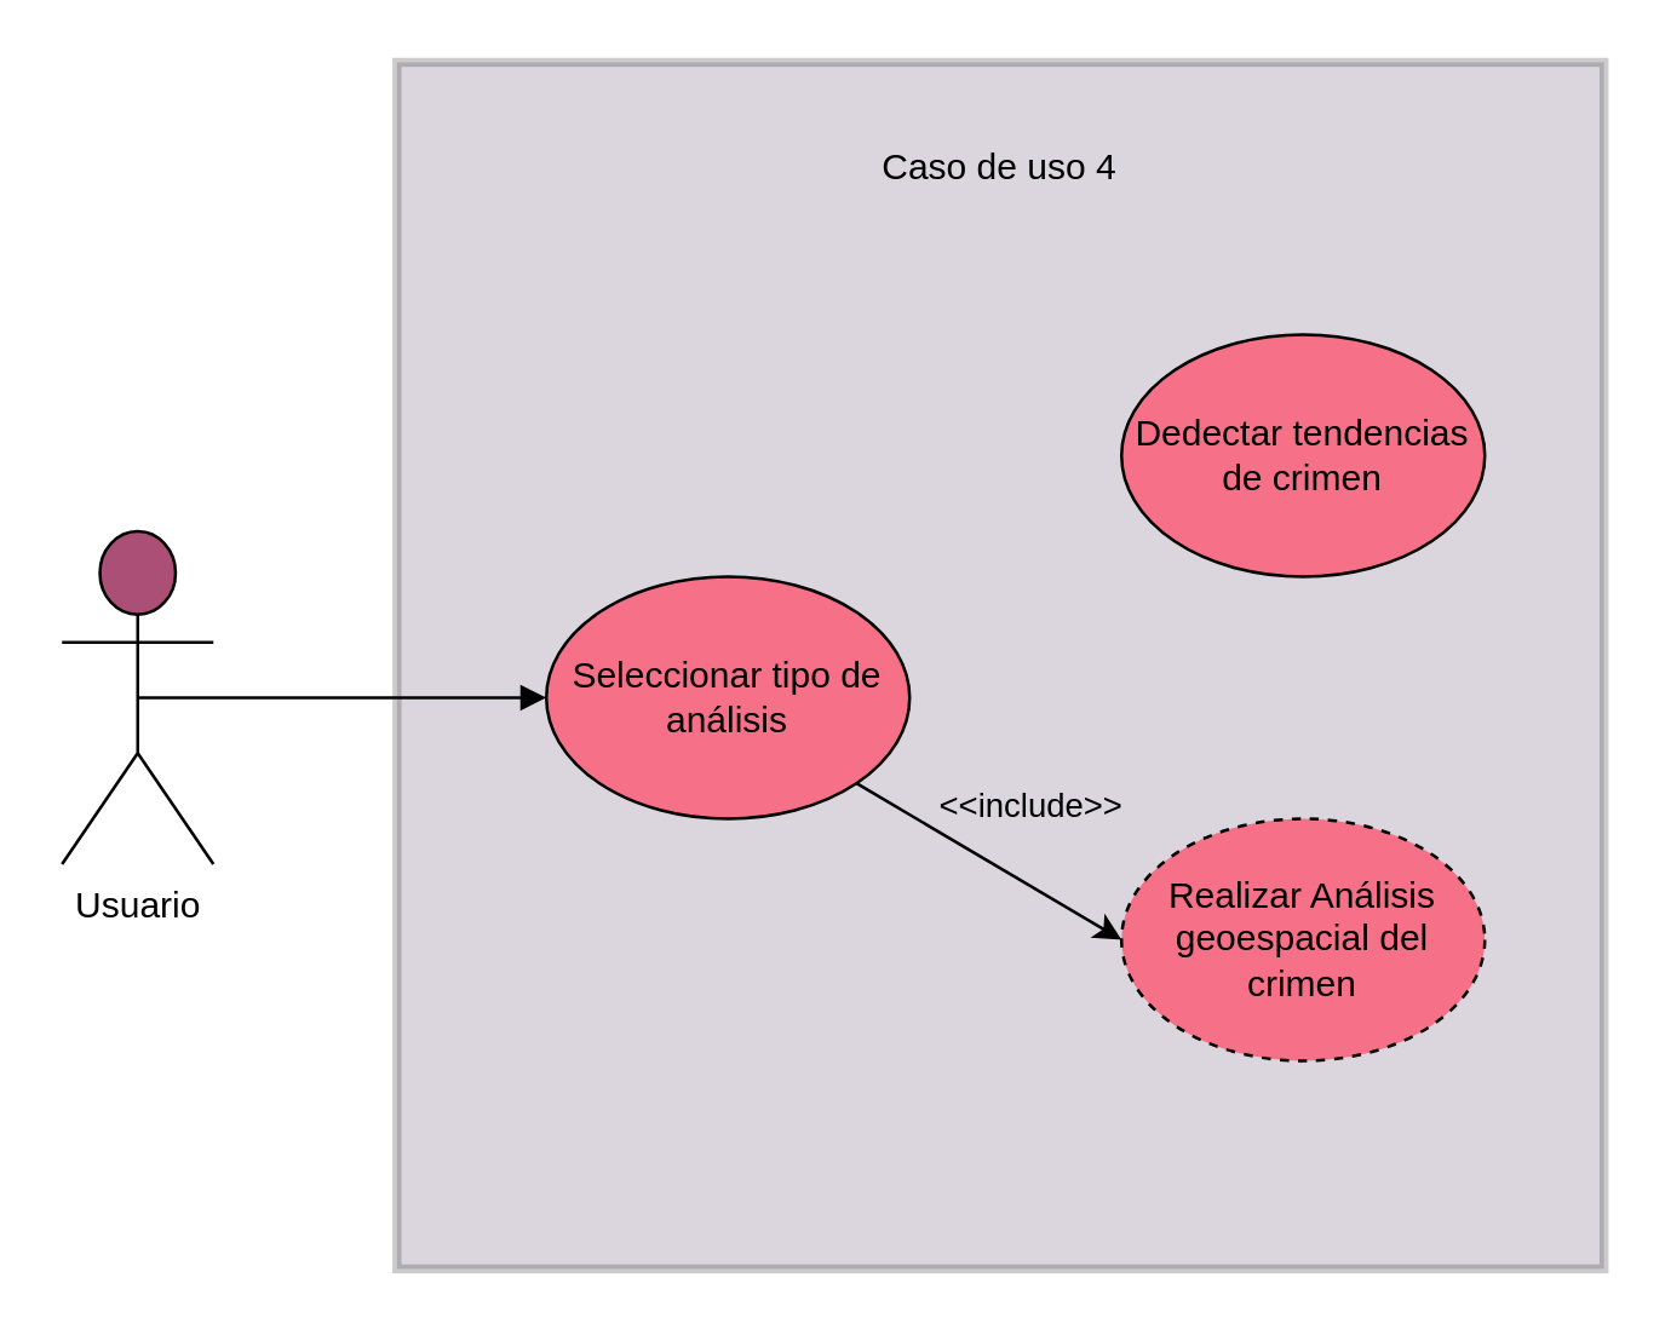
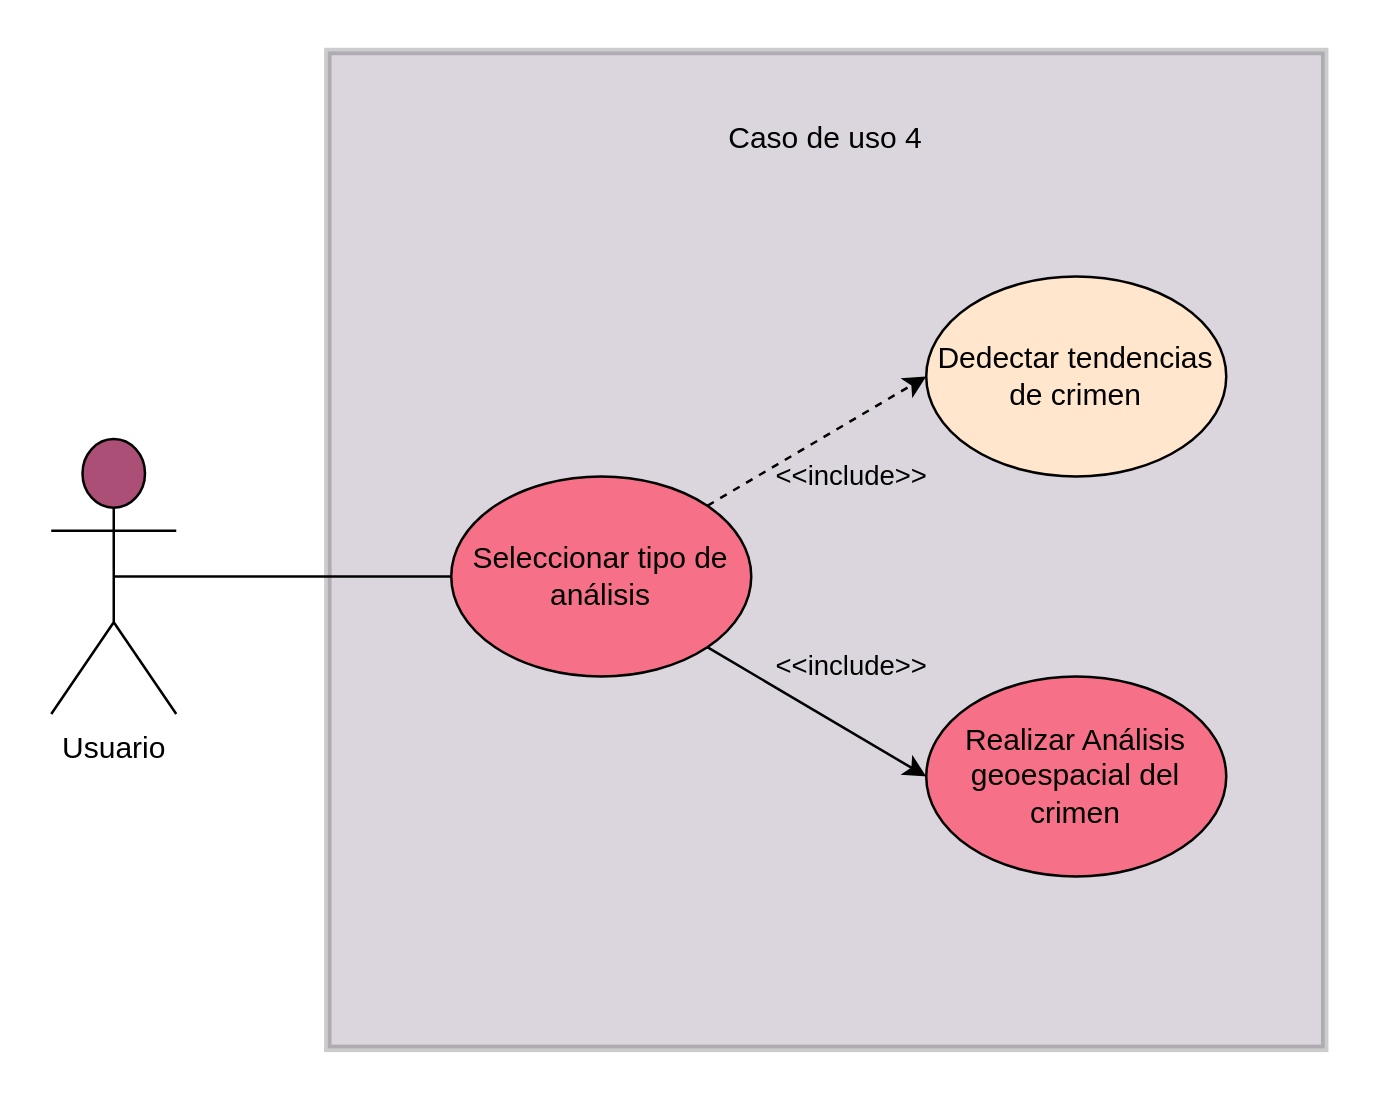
  <mxCell id="0" />
  <mxCell id="1" parent="0" />
  <mxCell id="2" value="Usuario" style="shape=umlActor;verticalLabelPosition=bottom;verticalAlign=top;html=1;outlineConnect=0;fillColor=#AB4F77;" parent="1" vertex="1"><mxGeometry x="20" y="175" width="50" height="110" as="geometry" /></mxCell>
  <mxCell id="3" value="" style="whiteSpace=wrap;html=1;aspect=fixed;fillColor=#4A3159;opacity=20;perimeterSpacing=2;strokeWidth=3;" parent="1" vertex="1"><mxGeometry x="130.63" y="20" width="398.75" height="398.75" as="geometry" /></mxCell>
  <mxCell id="4" value="Caso de uso 4" style="text;html=1;strokeColor=none;fillColor=none;align=center;verticalAlign=middle;whiteSpace=wrap;rounded=0;opacity=20;" parent="1" vertex="1"><mxGeometry x="280" y="40" width="100" height="30" as="geometry" /></mxCell>
  <mxCell id="5" value="Seleccionar tipo de análisis" style="ellipse;whiteSpace=wrap;html=1;strokeWidth=1;fillColor=#F67188;" parent="1" vertex="1"><mxGeometry x="180" y="190" width="120" height="80" as="geometry" /></mxCell>
- <mxCell id="6" value="" style="endArrow=block;html=1;rounded=0;entryX=0;entryY=0.5;entryDx=0;entryDy=0;exitX=0.5;exitY=0.5;exitDx=0;exitDy=0;exitPerimeter=0;" parent="1" source="2" target="5" edge="1"><mxGeometry width="50" height="50" relative="1" as="geometry"><mxPoint x="50" y="440" as="sourcePoint" /><mxPoint x="100" y="390" as="targetPoint" /></mxGeometry></mxCell>
- <mxCell id="7" value="Realizar Análisis geoespacial del crimen" style="ellipse;whiteSpace=wrap;html=1;strokeWidth=1;fillColor=#F67188;dashed=1;" parent="1" vertex="1"><mxGeometry x="370" y="270" width="120" height="80" as="geometry" /></mxCell>
- <mxCell id="8" value="Dedectar tendencias de crimen" style="ellipse;whiteSpace=wrap;html=1;strokeWidth=1;fillColor=#F67188;" parent="1" vertex="1"><mxGeometry x="370" y="110" width="120" height="80" as="geometry" /></mxCell>
+ <mxCell id="6" value="" style="endArrow=none;html=1;rounded=0;entryX=0;entryY=0.5;entryDx=0;entryDy=0;exitX=0.5;exitY=0.5;exitDx=0;exitDy=0;exitPerimeter=0;" parent="1" source="2" target="5" edge="1"><mxGeometry width="50" height="50" relative="1" as="geometry"><mxPoint x="50" y="440" as="sourcePoint" /><mxPoint x="100" y="390" as="targetPoint" /></mxGeometry></mxCell>
+ <mxCell id="7" value="Realizar Análisis geoespacial del crimen" style="ellipse;whiteSpace=wrap;html=1;strokeWidth=1;fillColor=#F67188;" parent="1" vertex="1"><mxGeometry x="370" y="270" width="120" height="80" as="geometry" /></mxCell>
+ <mxCell id="8" value="Dedectar tendencias de crimen" style="ellipse;whiteSpace=wrap;html=1;strokeWidth=1;fillColor=#ffe6cc;" parent="1" vertex="1"><mxGeometry x="370" y="110" width="120" height="80" as="geometry" /></mxCell>
+ <mxCell id="9" value="" style="endArrow=classic;html=1;rounded=0;exitX=1;exitY=0;exitDx=0;exitDy=0;dashed=1;entryX=0;entryY=0.5;entryDx=0;entryDy=0;" parent="1" source="5" target="8" edge="1"><mxGeometry width="50" height="50" relative="1" as="geometry"><mxPoint x="510" y="272.5" as="sourcePoint" /><mxPoint x="620" y="272.5" as="targetPoint" /></mxGeometry></mxCell>
+ <mxCell id="10" value="&amp;lt;&amp;lt;include&amp;gt;&amp;gt;" style="edgeLabel;html=1;align=center;verticalAlign=middle;resizable=0;points=[];labelBackgroundColor=none;" parent="9" vertex="1" connectable="0"><mxGeometry x="-0.179" y="4" relative="1" as="geometry"><mxPoint x="23" y="13" as="offset" /></mxGeometry></mxCell>
  <mxCell id="11" value="" style="endArrow=classic;html=1;rounded=0;exitX=1;exitY=1;exitDx=0;exitDy=0;entryX=0;entryY=0.5;entryDx=0;entryDy=0;dashed=0;fontStyle=1;" parent="1" source="5" target="7" edge="1"><mxGeometry width="50" height="50" relative="1" as="geometry"><mxPoint x="240" y="340" as="sourcePoint" /><mxPoint x="350" y="340" as="targetPoint" /></mxGeometry></mxCell>
  <mxCell id="12" value="&amp;lt;&amp;lt;include&amp;gt;&amp;gt;" style="edgeLabel;html=1;align=center;verticalAlign=middle;resizable=0;points=[];labelBackgroundColor=none;" parent="11" vertex="1" connectable="0"><mxGeometry x="-0.179" y="4" relative="1" as="geometry"><mxPoint x="19" y="-11" as="offset" /></mxGeometry></mxCell>
